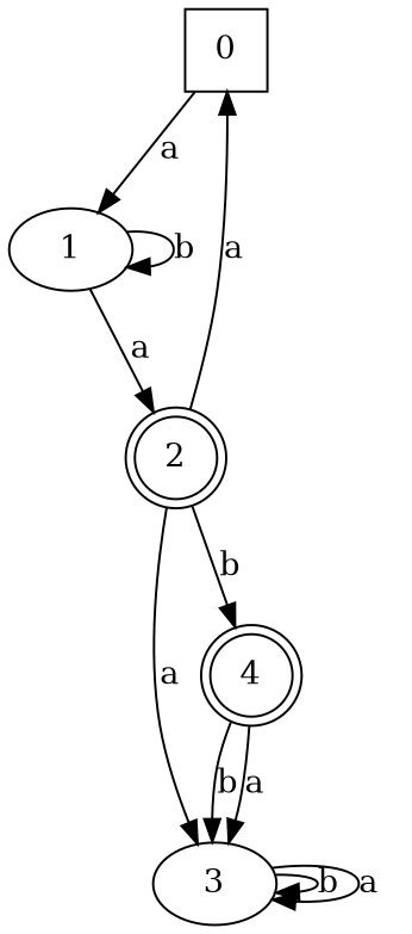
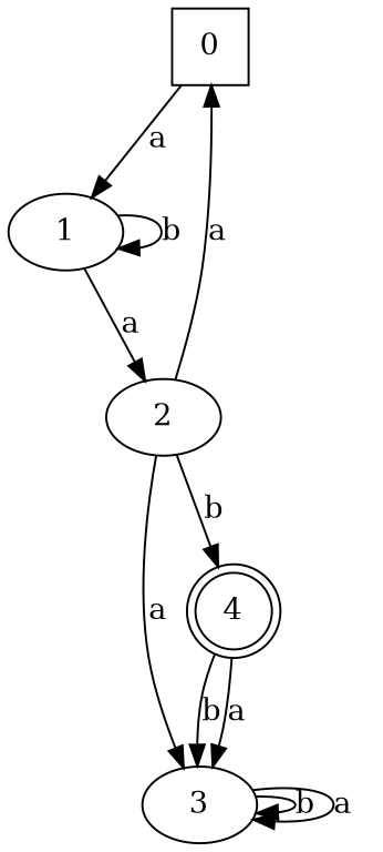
  digraph {
    rankdir=TB
    0 [shape=square]
    1
-   2 [shape=doublecircle]
+   2 [shape=ellipse]
    3
    4 [shape=doublecircle]
    0 -> 1 [label=a]
    1 -> 1 [label=b]
    1 -> 2 [label=a]
    2 -> 0 [label=a]
    2 -> 3 [label=a]
    2 -> 4 [label=b]
    3 -> 3 [label=b]
    3 -> 3 [label=a]
    4 -> 3 [label=b]
    4 -> 3 [label=a]
  }
